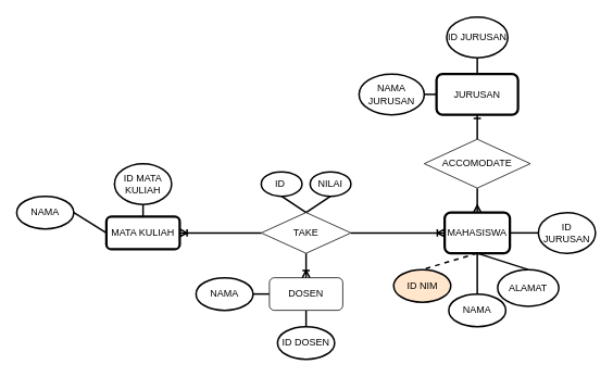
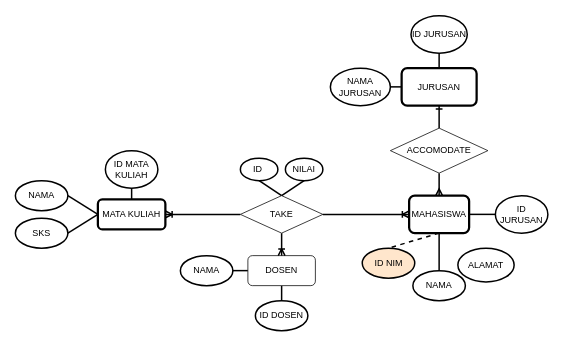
  <mxCell id="0" />
  <mxCell id="1" parent="0" />
  <mxCell id="2" style="edgeStyle=none;rounded=0;orthogonalLoop=1;jettySize=auto;html=1;exitX=0.5;exitY=1;exitDx=0;exitDy=0;entryX=0.5;entryY=0;entryDx=0;entryDy=0;startArrow=none;startFill=0;endArrow=none;endFill=0;strokeWidth=2;dashed=1;" edge="1" parent="1" source="6" target="18"><mxGeometry relative="1" as="geometry" /></mxCell>
- <mxCell id="3" style="edgeStyle=none;rounded=0;orthogonalLoop=1;jettySize=auto;html=1;exitX=0.5;exitY=1;exitDx=0;exitDy=0;entryX=0.5;entryY=0;entryDx=0;entryDy=0;startArrow=none;startFill=0;endArrow=none;endFill=0;strokeWidth=2;" edge="1" parent="1" source="6" target="20"><mxGeometry relative="1" as="geometry" /></mxCell>
  <mxCell id="4" style="edgeStyle=none;rounded=0;orthogonalLoop=1;jettySize=auto;html=1;exitX=0.5;exitY=1;exitDx=0;exitDy=0;entryX=0.5;entryY=0;entryDx=0;entryDy=0;startArrow=none;startFill=0;endArrow=none;endFill=0;strokeWidth=2;" edge="1" parent="1" source="6" target="19"><mxGeometry relative="1" as="geometry" /></mxCell>
  <mxCell id="5" style="edgeStyle=none;rounded=0;orthogonalLoop=1;jettySize=auto;html=1;exitX=1;exitY=0.5;exitDx=0;exitDy=0;entryX=0;entryY=0.5;entryDx=0;entryDy=0;startArrow=none;startFill=0;endArrow=none;endFill=0;strokeWidth=2;" edge="1" parent="1" source="6" target="21"><mxGeometry relative="1" as="geometry" /></mxCell>
  <mxCell id="6" value="MAHASISWA" style="rounded=1;whiteSpace=wrap;html=1;strokeWidth=3;" vertex="1" parent="1"><mxGeometry x="545" y="260" width="80" height="50" as="geometry" /></mxCell>
  <mxCell id="7" style="edgeStyle=orthogonalEdgeStyle;rounded=0;orthogonalLoop=1;jettySize=auto;html=1;exitX=0.5;exitY=1;exitDx=0;exitDy=0;entryX=0.5;entryY=0;entryDx=0;entryDy=0;endArrow=none;endFill=0;strokeWidth=2;startArrow=ERone;startFill=0;" edge="1" parent="1" source="10" target="24"><mxGeometry relative="1" as="geometry" /></mxCell>
  <mxCell id="8" style="edgeStyle=none;rounded=0;orthogonalLoop=1;jettySize=auto;html=1;exitX=0;exitY=0.5;exitDx=0;exitDy=0;entryX=1;entryY=0.5;entryDx=0;entryDy=0;startArrow=none;startFill=0;endArrow=none;endFill=0;strokeWidth=2;" edge="1" parent="1" source="10" target="33"><mxGeometry relative="1" as="geometry" /></mxCell>
  <mxCell id="9" style="edgeStyle=none;rounded=0;orthogonalLoop=1;jettySize=auto;html=1;exitX=0.5;exitY=0;exitDx=0;exitDy=0;entryX=0.5;entryY=1;entryDx=0;entryDy=0;startArrow=none;startFill=0;endArrow=none;endFill=0;strokeWidth=2;" edge="1" parent="1" source="10" target="36"><mxGeometry relative="1" as="geometry" /></mxCell>
  <mxCell id="10" value="JURUSAN" style="rounded=1;whiteSpace=wrap;html=1;strokeWidth=3;" vertex="1" parent="1"><mxGeometry x="535" y="90" width="100" height="50" as="geometry" /></mxCell>
  <mxCell id="11" style="edgeStyle=none;rounded=0;orthogonalLoop=1;jettySize=auto;html=1;exitX=0;exitY=0.5;exitDx=0;exitDy=0;entryX=1;entryY=0.5;entryDx=0;entryDy=0;endArrow=none;endFill=0;strokeWidth=2;" edge="1" parent="1" source="13" target="32"><mxGeometry relative="1" as="geometry" /></mxCell>
  <mxCell id="12" style="edgeStyle=none;rounded=0;orthogonalLoop=1;jettySize=auto;html=1;exitX=0.5;exitY=1;exitDx=0;exitDy=0;entryX=0.5;entryY=0;entryDx=0;entryDy=0;startArrow=none;startFill=0;endArrow=none;endFill=0;strokeWidth=2;" edge="1" parent="1" source="13" target="35"><mxGeometry relative="1" as="geometry" /></mxCell>
  <mxCell id="13" value="DOSEN" style="rounded=1;whiteSpace=wrap;html=1;" vertex="1" parent="1"><mxGeometry x="330" y="340" width="90" height="40" as="geometry" /></mxCell>
  <mxCell id="14" style="edgeStyle=none;rounded=0;orthogonalLoop=1;jettySize=auto;html=1;exitX=0.5;exitY=0;exitDx=0;exitDy=0;entryX=0.5;entryY=1;entryDx=0;entryDy=0;startArrow=none;startFill=0;endArrow=none;endFill=0;strokeWidth=2;" edge="1" parent="1" source="17" target="34"><mxGeometry relative="1" as="geometry" /></mxCell>
+ <mxCell id="15" style="edgeStyle=none;rounded=0;orthogonalLoop=1;jettySize=auto;html=1;exitX=0;exitY=0.5;exitDx=0;exitDy=0;entryX=1;entryY=0.5;entryDx=0;entryDy=0;startArrow=none;startFill=0;endArrow=none;endFill=0;strokeWidth=2;" edge="1" parent="1" source="17" target="22"><mxGeometry relative="1" as="geometry" /></mxCell>
  <mxCell id="16" style="edgeStyle=none;rounded=0;orthogonalLoop=1;jettySize=auto;html=1;exitX=0;exitY=0.5;exitDx=0;exitDy=0;entryX=1;entryY=0.5;entryDx=0;entryDy=0;startArrow=none;startFill=0;endArrow=none;endFill=0;strokeWidth=2;" edge="1" parent="1" source="17" target="31"><mxGeometry relative="1" as="geometry" /></mxCell>
  <mxCell id="17" value="MATA KULIAH" style="rounded=1;whiteSpace=wrap;html=1;strokeWidth=3;" vertex="1" parent="1"><mxGeometry x="130" y="265" width="90" height="40" as="geometry" /></mxCell>
  <mxCell id="18" value="ID NIM" style="ellipse;whiteSpace=wrap;html=1;strokeWidth=2;fillColor=#ffe6cc;" vertex="1" parent="1"><mxGeometry x="482.5" y="330" width="70" height="40" as="geometry" /></mxCell>
  <mxCell id="19" value="NAMA" style="ellipse;whiteSpace=wrap;html=1;strokeWidth=2;" vertex="1" parent="1"><mxGeometry x="550" y="360" width="70" height="40" as="geometry" /></mxCell>
  <mxCell id="20" value="ALAMAT" style="ellipse;whiteSpace=wrap;html=1;strokeWidth=2;" vertex="1" parent="1"><mxGeometry x="610" y="330" width="75" height="45" as="geometry" /></mxCell>
  <mxCell id="21" value="ID JURUSAN" style="ellipse;whiteSpace=wrap;html=1;strokeWidth=2;" vertex="1" parent="1"><mxGeometry x="660" y="260" width="70" height="50" as="geometry" /></mxCell>
+ <mxCell id="22" value="SKS" style="ellipse;whiteSpace=wrap;html=1;strokeWidth=2;" vertex="1" parent="1"><mxGeometry x="20" y="290" width="70" height="40" as="geometry" /></mxCell>
  <mxCell id="23" style="edgeStyle=orthogonalEdgeStyle;rounded=0;orthogonalLoop=1;jettySize=auto;html=1;entryX=0.5;entryY=0;entryDx=0;entryDy=0;endArrow=ERmany;endFill=0;strokeWidth=2;" edge="1" parent="1" source="24" target="6"><mxGeometry relative="1" as="geometry" /></mxCell>
  <mxCell id="24" value="ACCOMODATE" style="rhombus;whiteSpace=wrap;html=1;" vertex="1" parent="1"><mxGeometry x="520" y="170" width="130" height="60" as="geometry" /></mxCell>
  <mxCell id="25" style="edgeStyle=orthogonalEdgeStyle;rounded=0;orthogonalLoop=1;jettySize=auto;html=1;entryX=1;entryY=0.5;entryDx=0;entryDy=0;endArrow=ERoneToMany;endFill=0;strokeWidth=2;" edge="1" parent="1" source="30" target="17"><mxGeometry relative="1" as="geometry" /></mxCell>
  <mxCell id="26" style="edgeStyle=none;rounded=0;orthogonalLoop=1;jettySize=auto;html=1;entryX=0.5;entryY=0;entryDx=0;entryDy=0;endArrow=ERoneToMany;endFill=0;strokeWidth=2;" edge="1" parent="1" source="30" target="13"><mxGeometry relative="1" as="geometry" /></mxCell>
  <mxCell id="27" style="edgeStyle=none;rounded=0;orthogonalLoop=1;jettySize=auto;html=1;exitX=1;exitY=0.5;exitDx=0;exitDy=0;entryX=0;entryY=0.5;entryDx=0;entryDy=0;startArrow=none;startFill=0;endArrow=ERoneToMany;endFill=0;strokeWidth=2;" edge="1" parent="1" source="30" target="6"><mxGeometry relative="1" as="geometry" /></mxCell>
  <mxCell id="28" style="edgeStyle=none;rounded=0;orthogonalLoop=1;jettySize=auto;html=1;exitX=0.5;exitY=0;exitDx=0;exitDy=0;entryX=0.5;entryY=1;entryDx=0;entryDy=0;startArrow=none;startFill=0;endArrow=none;endFill=0;strokeWidth=2;" edge="1" parent="1" source="30" target="37"><mxGeometry relative="1" as="geometry" /></mxCell>
  <mxCell id="29" style="edgeStyle=none;rounded=0;orthogonalLoop=1;jettySize=auto;html=1;exitX=0.5;exitY=0;exitDx=0;exitDy=0;entryX=0.5;entryY=1;entryDx=0;entryDy=0;startArrow=none;startFill=0;endArrow=none;endFill=0;strokeWidth=2;" edge="1" parent="1" source="30" target="38"><mxGeometry relative="1" as="geometry" /></mxCell>
  <mxCell id="30" value="TAKE" style="rhombus;whiteSpace=wrap;html=1;" vertex="1" parent="1"><mxGeometry x="320" y="260" width="110" height="50" as="geometry" /></mxCell>
  <mxCell id="31" value="NAMA" style="ellipse;whiteSpace=wrap;html=1;strokeWidth=2;" vertex="1" parent="1"><mxGeometry x="20" y="240" width="70" height="40" as="geometry" /></mxCell>
  <mxCell id="32" value="NAMA" style="ellipse;whiteSpace=wrap;html=1;strokeWidth=2;" vertex="1" parent="1"><mxGeometry x="240" y="340" width="70" height="40" as="geometry" /></mxCell>
  <mxCell id="33" value="NAMA JURUSAN" style="ellipse;whiteSpace=wrap;html=1;strokeWidth=2;" vertex="1" parent="1"><mxGeometry x="440" y="90" width="80" height="50" as="geometry" /></mxCell>
  <mxCell id="34" value="ID MATA KULIAH" style="ellipse;whiteSpace=wrap;html=1;strokeWidth=2;" vertex="1" parent="1"><mxGeometry x="140" y="200" width="70" height="50" as="geometry" /></mxCell>
  <mxCell id="35" value="ID DOSEN" style="ellipse;whiteSpace=wrap;html=1;strokeWidth=2;" vertex="1" parent="1"><mxGeometry x="340" y="400" width="70" height="40" as="geometry" /></mxCell>
  <mxCell id="36" value="ID JURUSAN" style="ellipse;whiteSpace=wrap;html=1;strokeWidth=2;" vertex="1" parent="1"><mxGeometry x="547.5" y="20" width="75" height="50" as="geometry" /></mxCell>
  <mxCell id="37" value="ID&amp;nbsp;" style="ellipse;whiteSpace=wrap;html=1;strokeWidth=2;" vertex="1" parent="1"><mxGeometry x="320" y="210" width="50" height="30" as="geometry" /></mxCell>
  <mxCell id="38" value="NILAI" style="ellipse;whiteSpace=wrap;html=1;strokeWidth=2;" vertex="1" parent="1"><mxGeometry x="380" y="210" width="50" height="30" as="geometry" /></mxCell>
